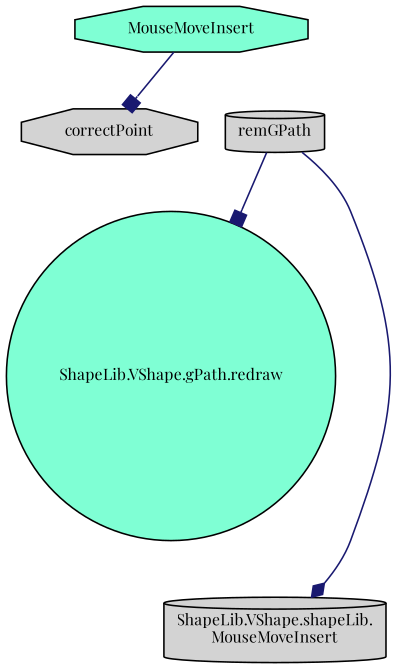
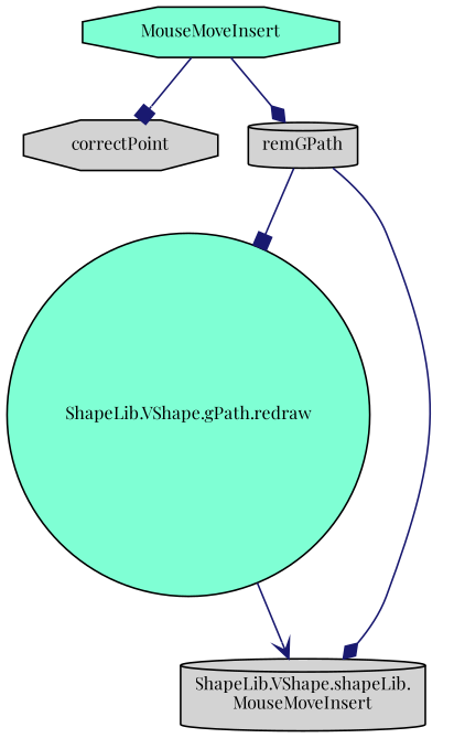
  digraph {
    fontname="Playfair Display"
    rankdir=TB
    node [color=black fillcolor=lightgrey fontname="Playfair Display" fontsize=10 shape=octagon style=filled]
    edge [arrowhead=box color=midnightblue fontname="Playfair Display" fontsize=10 labelfontname=Helvetica labelfontsize=10 style=solid]
    n1 [fillcolor=aquamarine fontcolor=black height=0.2 label=MouseMoveInsert width=0.4]
    n2 [height=0.2 label=correctPoint width=0.4]
    n3 [height=0.2 label=remGPath shape=cylinder width=0.4]
    n4 [fillcolor=aquamarine height=0.2 label="ShapeLib.VShape.gPath.redraw" shape=circle width=0.4]
    n5 [height=0.2 label="ShapeLib.VShape.shapeLib.\lMouseMoveInsert" shape=cylinder width=0.4]
    n1 -> n2
+   n1 -> n3 [arrowhead=diamond]
    n3 -> n4
    n3 -> n5 [arrowhead=diamond]
+   n4 -> n5 [arrowhead=vee]
  }
